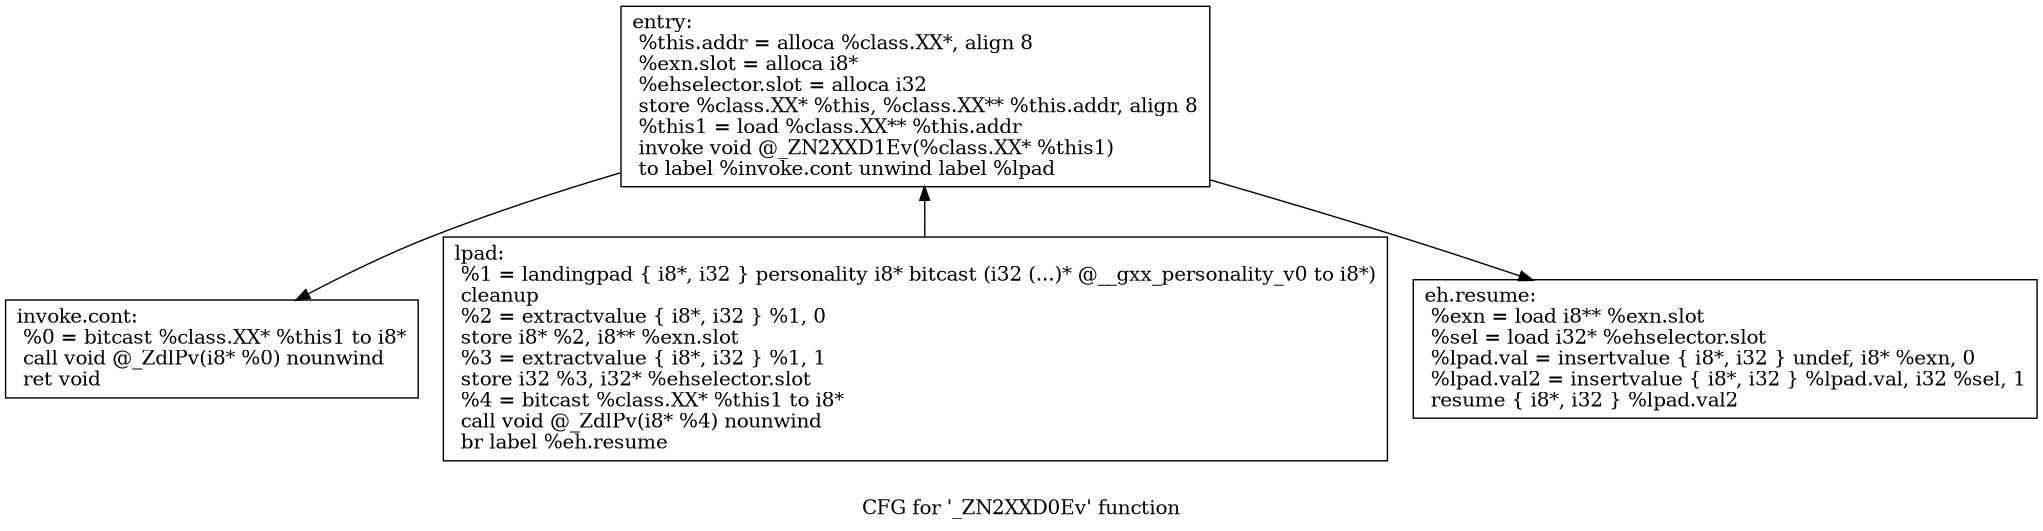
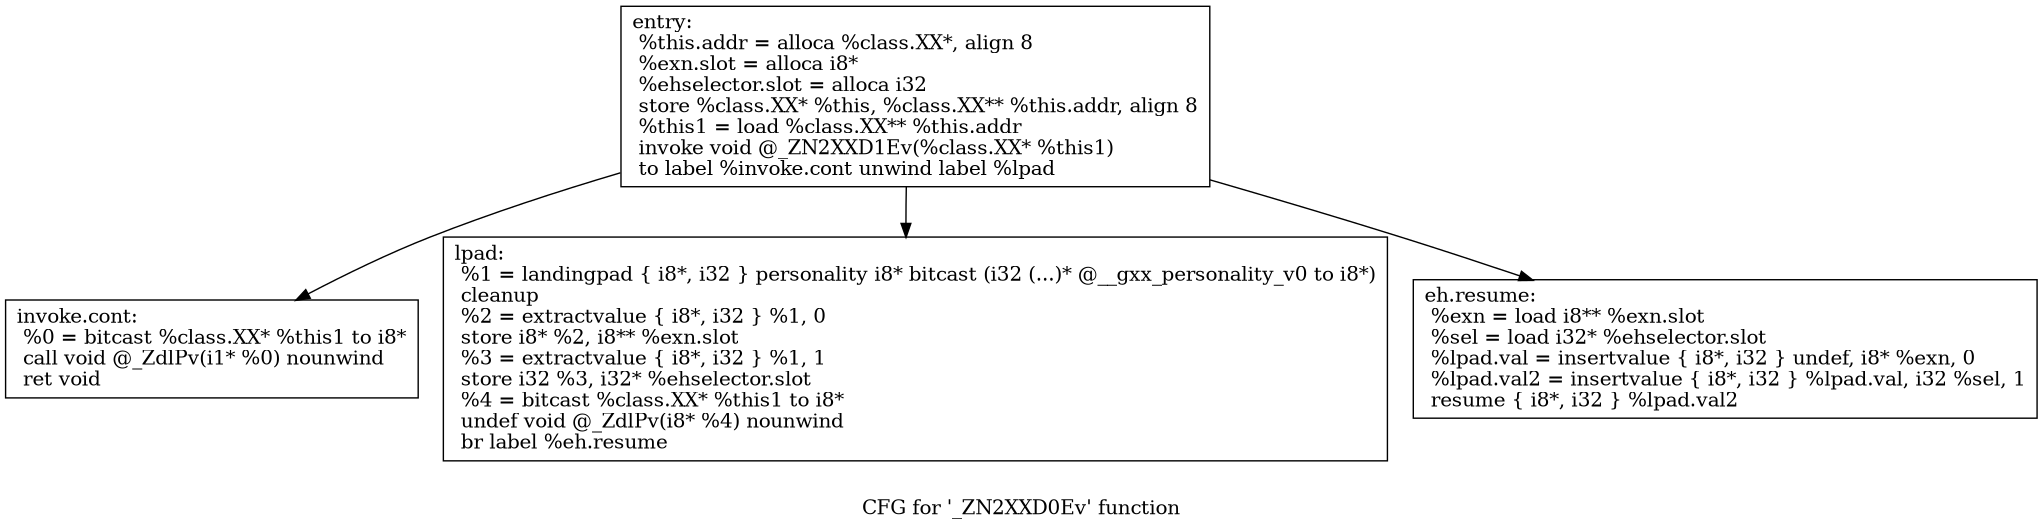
  digraph {
    label="CFG for '_ZN2XXD0Ev' function"
    node [shape=record]
    n1 [label="{entry:\l  %this.addr = alloca %class.XX*, align 8\l  %exn.slot = alloca i8*\l  %ehselector.slot = alloca i32\l  store %class.XX* %this, %class.XX** %this.addr, align 8\l  %this1 = load %class.XX** %this.addr\l  invoke void @_ZN2XXD1Ev(%class.XX* %this1)\l          to label %invoke.cont unwind label %lpad\l}"]
-   n2 [label="{invoke.cont:                                      \l  %0 = bitcast %class.XX* %this1 to i8*\l  call void @_ZdlPv(i8* %0) nounwind\l  ret void\l}"]
-   n3 [label="{lpad:                                             \l  %1 = landingpad \{ i8*, i32 \} personality i8* bitcast (i32 (...)* @__gxx_personality_v0 to i8*)\l          cleanup\l  %2 = extractvalue \{ i8*, i32 \} %1, 0\l  store i8* %2, i8** %exn.slot\l  %3 = extractvalue \{ i8*, i32 \} %1, 1\l  store i32 %3, i32* %ehselector.slot\l  %4 = bitcast %class.XX* %this1 to i8*\l  call void @_ZdlPv(i8* %4) nounwind\l  br label %eh.resume\l}"]
+   n2 [label="{invoke.cont:                                      \l  %0 = bitcast %class.XX* %this1 to i8*\l  call void @_ZdlPv(i1* %0) nounwind\l  ret void\l}"]
+   n3 [label="{lpad:                                             \l  %1 = landingpad \{ i8*, i32 \} personality i8* bitcast (i32 (...)* @__gxx_personality_v0 to i8*)\l          cleanup\l  %2 = extractvalue \{ i8*, i32 \} %1, 0\l  store i8* %2, i8** %exn.slot\l  %3 = extractvalue \{ i8*, i32 \} %1, 1\l  store i32 %3, i32* %ehselector.slot\l  %4 = bitcast %class.XX* %this1 to i8*\l  undef void @_ZdlPv(i8* %4) nounwind\l  br label %eh.resume\l}"]
    n4 [label="{eh.resume:                                        \l  %exn = load i8** %exn.slot\l  %sel = load i32* %ehselector.slot\l  %lpad.val = insertvalue \{ i8*, i32 \} undef, i8* %exn, 0\l  %lpad.val2 = insertvalue \{ i8*, i32 \} %lpad.val, i32 %sel, 1\l  resume \{ i8*, i32 \} %lpad.val2\l}"]
    n1 -> n2
-   n3 -> n1
+   n1 -> n3
    n1 -> n4
  }
